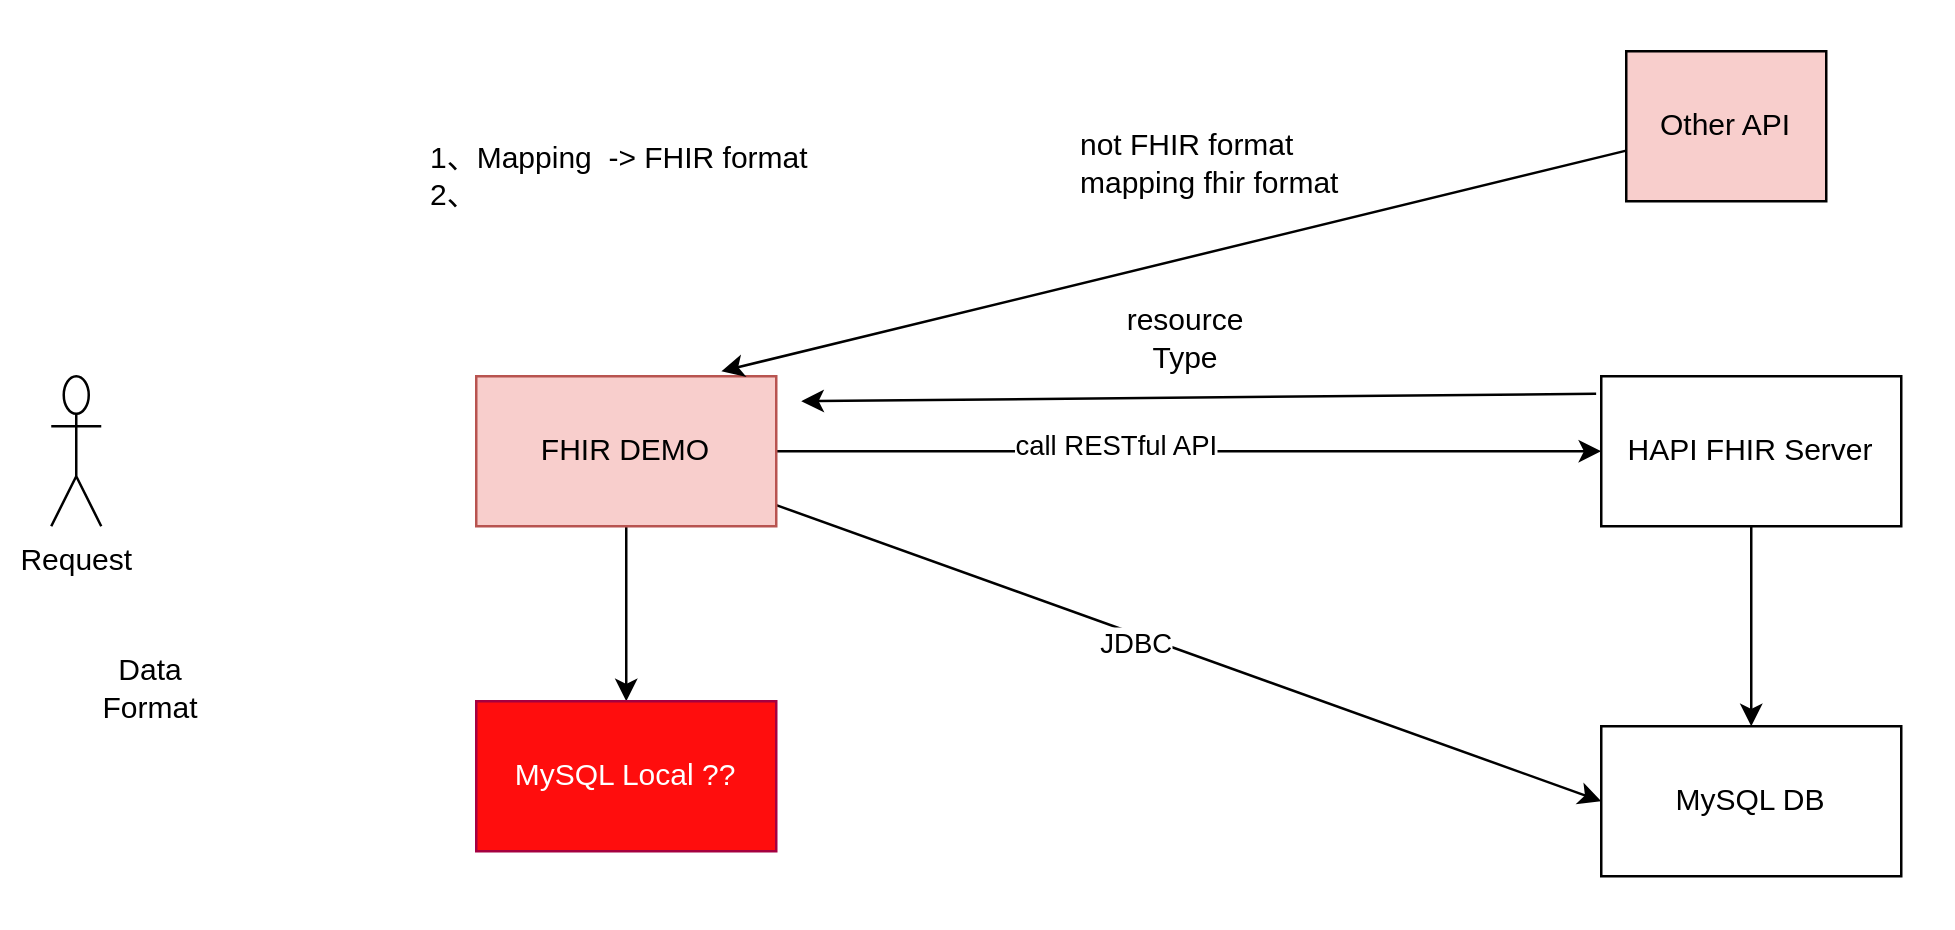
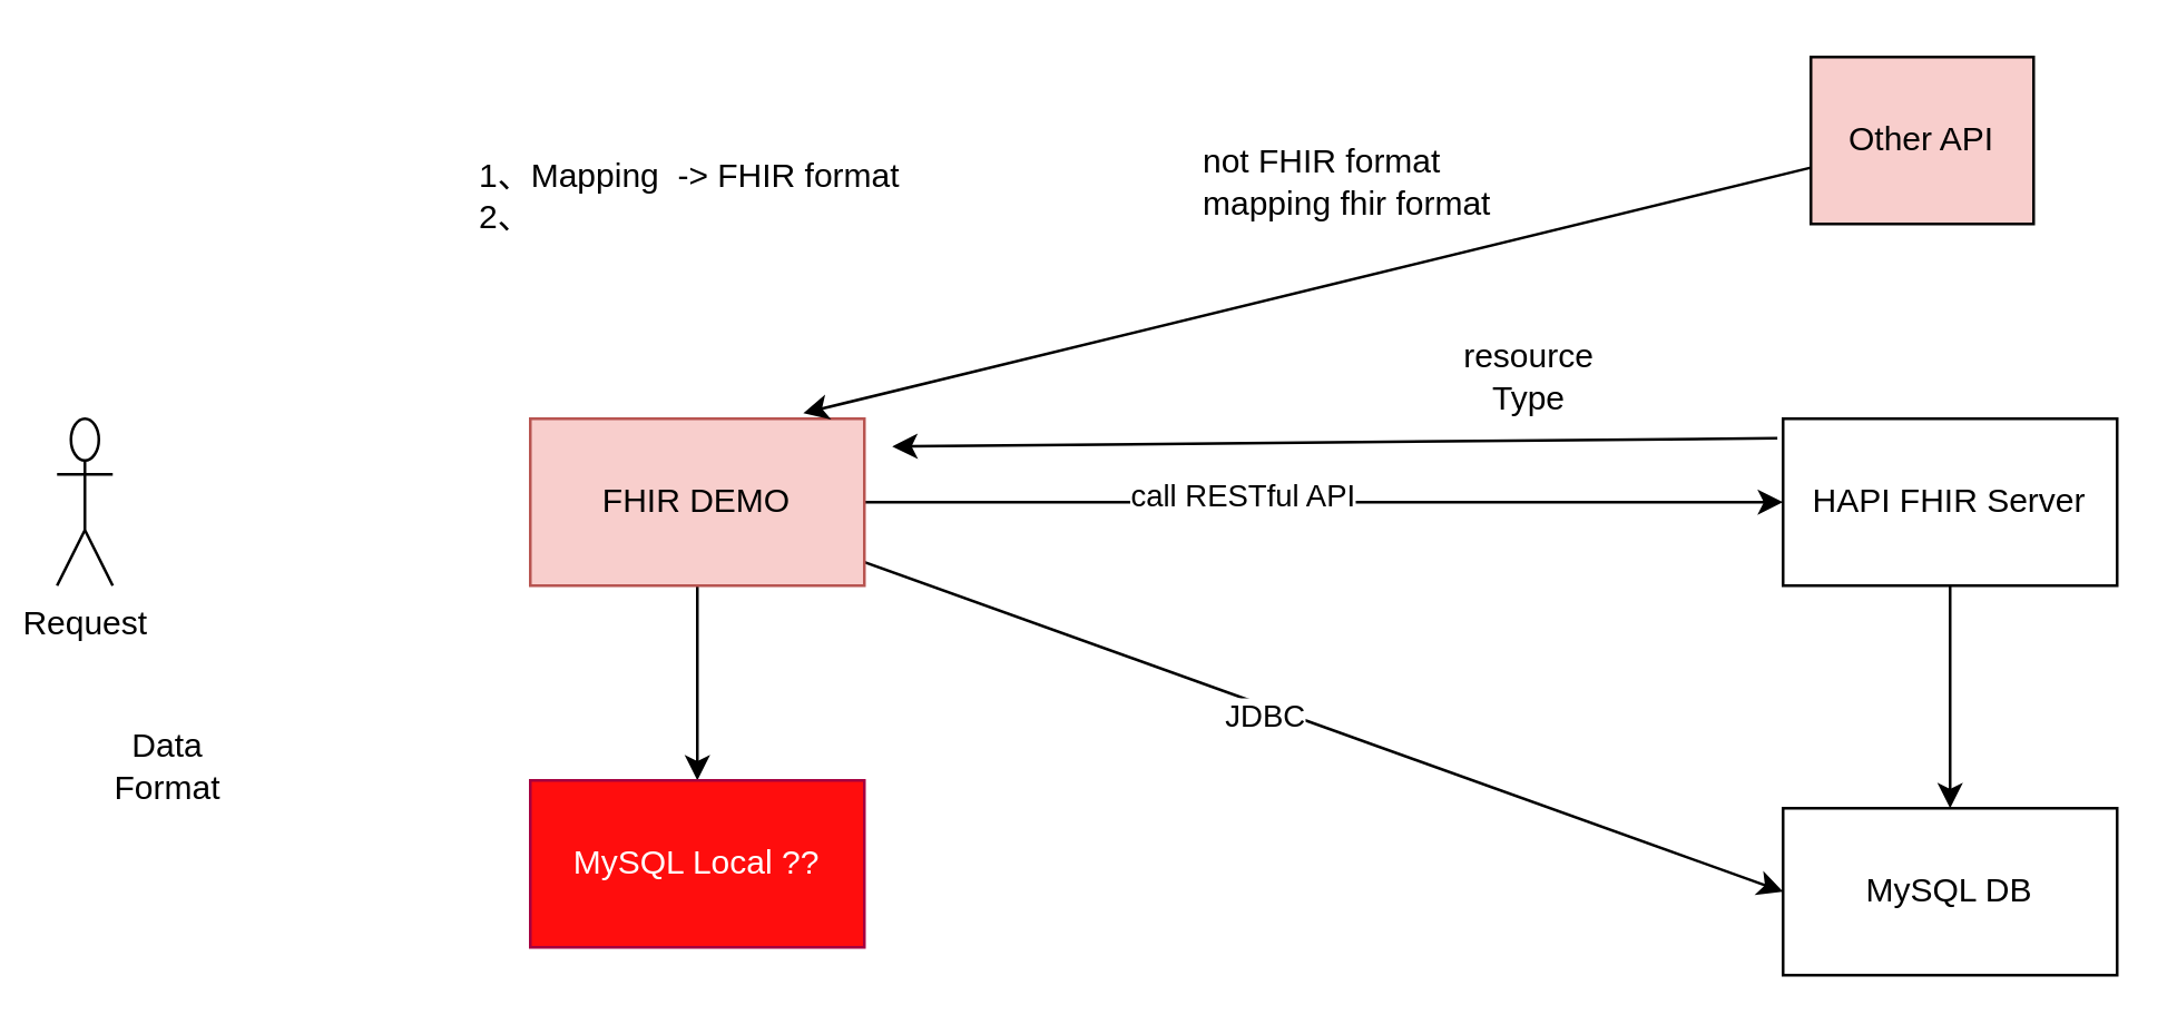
  <mxCell id="0" />
  <mxCell id="1" parent="0" />
  <mxCell id="2" style="edgeStyle=orthogonalEdgeStyle;rounded=0;orthogonalLoop=1;jettySize=auto;html=1;entryX=0;entryY=0.5;entryDx=0;entryDy=0;" parent="1" source="7" target="10" edge="1"><mxGeometry relative="1" as="geometry" /></mxCell>
  <mxCell id="3" value="call RESTful API" style="edgeLabel;html=1;align=center;verticalAlign=middle;resizable=0;points=[];" parent="2" vertex="1" connectable="0"><mxGeometry x="-0.179" y="3" relative="1" as="geometry"><mxPoint as="offset" /></mxGeometry></mxCell>
  <mxCell id="4" style="rounded=0;orthogonalLoop=1;jettySize=auto;html=1;entryX=0;entryY=0.5;entryDx=0;entryDy=0;" parent="1" source="7" target="12" edge="1"><mxGeometry relative="1" as="geometry" /></mxCell>
  <mxCell id="5" value="JDBC" style="edgeLabel;html=1;align=center;verticalAlign=middle;resizable=0;points=[];" parent="4" vertex="1" connectable="0"><mxGeometry x="-0.122" y="-3" relative="1" as="geometry"><mxPoint as="offset" /></mxGeometry></mxCell>
  <mxCell id="6" style="edgeStyle=none;rounded=0;orthogonalLoop=1;jettySize=auto;html=1;" parent="1" source="7" target="19" edge="1"><mxGeometry relative="1" as="geometry" /></mxCell>
  <mxCell id="7" value="FHIR DEMO" style="rounded=0;whiteSpace=wrap;html=1;fillColor=#f8cecc;strokeColor=#b85450;" parent="1" vertex="1"><mxGeometry x="190" y="150" width="120" height="60" as="geometry" /></mxCell>
  <mxCell id="8" value="" style="edgeStyle=orthogonalEdgeStyle;rounded=0;orthogonalLoop=1;jettySize=auto;html=1;" parent="1" source="10" target="12" edge="1"><mxGeometry relative="1" as="geometry" /></mxCell>
  <mxCell id="9" style="edgeStyle=none;rounded=0;orthogonalLoop=1;jettySize=auto;html=1;exitX=-0.017;exitY=0.117;exitDx=0;exitDy=0;exitPerimeter=0;" parent="1" source="10" edge="1"><mxGeometry relative="1" as="geometry"><mxPoint x="320" y="160" as="targetPoint" /></mxGeometry></mxCell>
  <mxCell id="10" value="HAPI FHIR Server" style="rounded=0;whiteSpace=wrap;html=1;" parent="1" vertex="1"><mxGeometry x="640" y="150" width="120" height="60" as="geometry" /></mxCell>
  <mxCell id="11" value="Request" style="shape=umlActor;verticalLabelPosition=bottom;verticalAlign=top;html=1;outlineConnect=0;" parent="1" vertex="1"><mxGeometry x="20" y="150" width="20" height="60" as="geometry" /></mxCell>
  <mxCell id="12" value="MySQL DB" style="whiteSpace=wrap;html=1;rounded=0;" parent="1" vertex="1"><mxGeometry x="640" y="290" width="120" height="60" as="geometry" /></mxCell>
- <mxCell id="13" value="resource Type" style="text;html=1;strokeColor=none;fillColor=none;align=center;verticalAlign=middle;whiteSpace=wrap;rounded=0;" parent="1" vertex="1"><mxGeometry x="444" y="120" width="60" height="30" as="geometry" /></mxCell>
+ <mxCell id="13" value="resource Type" style="text;html=1;strokeColor=none;fillColor=none;align=center;verticalAlign=middle;whiteSpace=wrap;rounded=0;" parent="1" vertex="1"><mxGeometry x="519" y="120" width="60" height="30" as="geometry" /></mxCell>
  <mxCell id="14" value="Data Format" style="text;html=1;strokeColor=none;fillColor=none;align=center;verticalAlign=middle;whiteSpace=wrap;rounded=0;" parent="1" vertex="1"><mxGeometry x="30" y="260" width="60" height="30" as="geometry" /></mxCell>
  <mxCell id="15" value="1、Mapping&amp;nbsp; -&amp;gt; FHIR format&lt;br&gt;2、" style="text;html=1;strokeColor=none;fillColor=none;align=left;verticalAlign=middle;whiteSpace=wrap;rounded=0;" parent="1" vertex="1"><mxGeometry x="170" y="20" width="160" height="100" as="geometry" /></mxCell>
  <mxCell id="16" style="edgeStyle=none;rounded=0;orthogonalLoop=1;jettySize=auto;html=1;entryX=0.817;entryY=-0.033;entryDx=0;entryDy=0;entryPerimeter=0;" parent="1" source="17" target="7" edge="1"><mxGeometry relative="1" as="geometry" /></mxCell>
  <mxCell id="17" value="Other API" style="rounded=0;whiteSpace=wrap;html=1;fillColor=#f8cecc;" parent="1" vertex="1"><mxGeometry x="650" y="20" width="80" height="60" as="geometry" /></mxCell>
  <mxCell id="18" value="not FHIR format&lt;br&gt;mapping fhir format" style="text;html=1;strokeColor=none;fillColor=none;align=left;verticalAlign=middle;whiteSpace=wrap;rounded=0;" parent="1" vertex="1"><mxGeometry x="430" y="50" width="160" height="30" as="geometry" /></mxCell>
  <mxCell id="19" value="MySQL Local ??" style="whiteSpace=wrap;html=1;rounded=0;fillColor=#FF0D0D;fontColor=#ffffff;strokeColor=#A50040;" parent="1" vertex="1"><mxGeometry x="190" y="280" width="120" height="60" as="geometry" /></mxCell>
